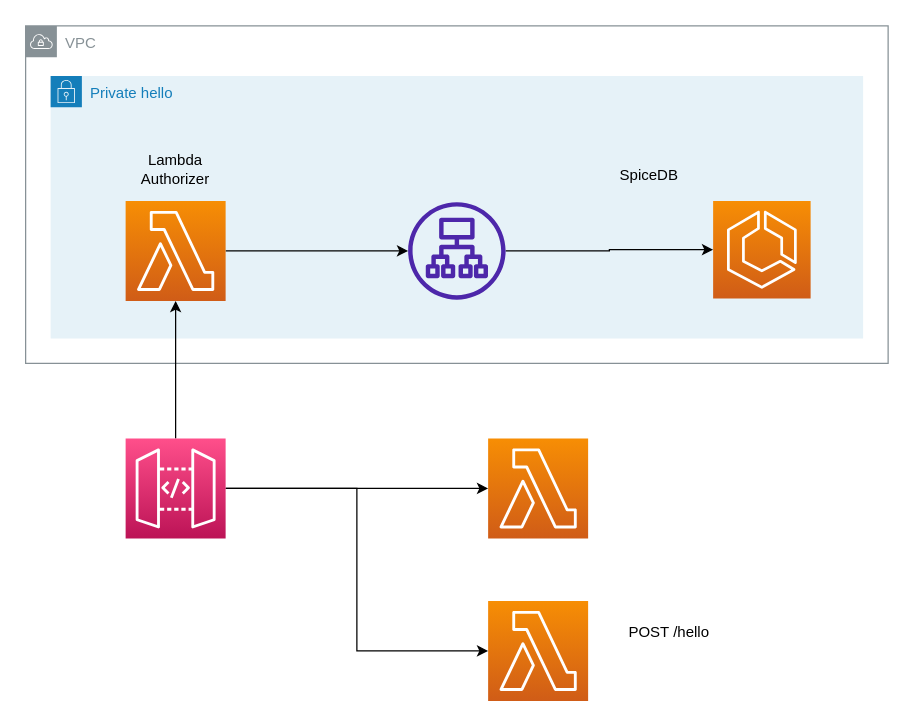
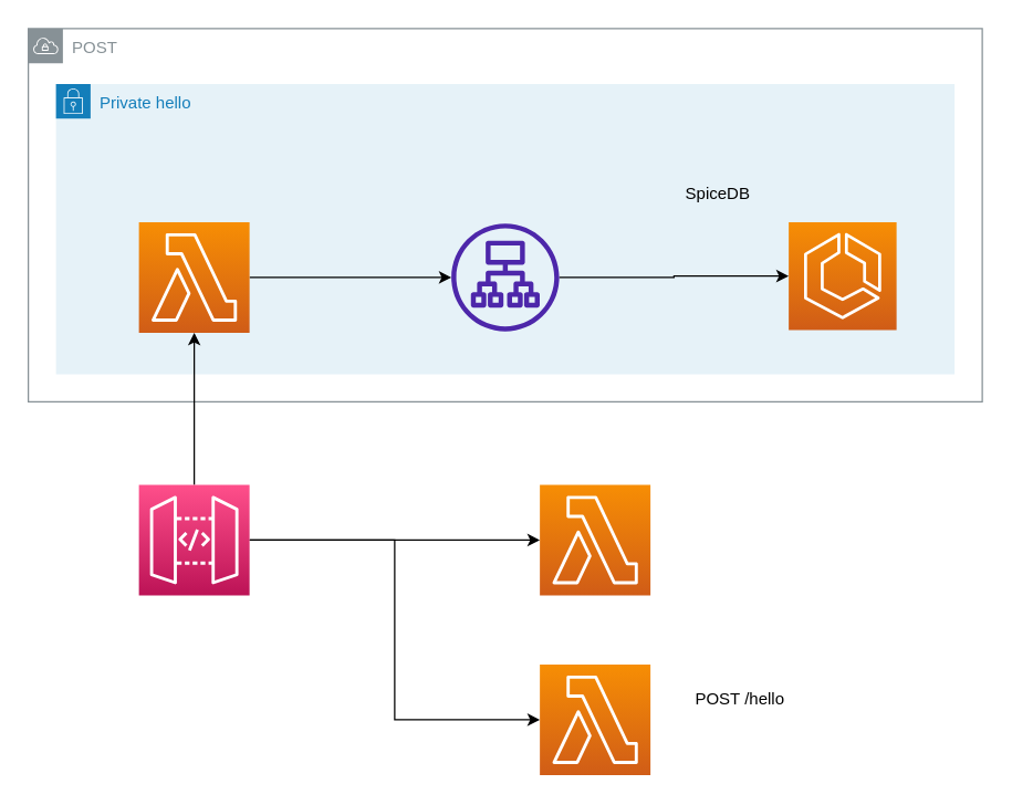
  <mxCell id="0" />
  <mxCell id="1" parent="0" />
  <mxCell id="2" value="Private hello" style="points=[[0,0],[0.25,0],[0.5,0],[0.75,0],[1,0],[1,0.25],[1,0.5],[1,0.75],[1,1],[0.75,1],[0.5,1],[0.25,1],[0,1],[0,0.75],[0,0.5],[0,0.25]];outlineConnect=0;gradientColor=none;html=1;whiteSpace=wrap;fontSize=12;fontStyle=0;container=1;pointerEvents=0;collapsible=0;recursiveResize=0;shape=mxgraph.aws4.group;grIcon=mxgraph.aws4.group_security_group;grStroke=0;strokeColor=#147EBA;fillColor=#E6F2F8;verticalAlign=top;align=left;spacingLeft=30;fontColor=#147EBA;dashed=0;" vertex="1" parent="1"><mxGeometry x="40" y="60" width="650" height="210" as="geometry" /></mxCell>
- <mxCell id="3" value="VPC" style="sketch=0;outlineConnect=0;gradientColor=none;html=1;whiteSpace=wrap;fontSize=12;fontStyle=0;shape=mxgraph.aws4.group;grIcon=mxgraph.aws4.group_vpc;strokeColor=#879196;fillColor=none;verticalAlign=top;align=left;spacingLeft=30;fontColor=#879196;dashed=0;" vertex="1" parent="1"><mxGeometry x="20" y="20" width="690" height="270" as="geometry" /></mxCell>
+ <mxCell id="3" value="POST" style="sketch=0;outlineConnect=0;gradientColor=none;html=1;whiteSpace=wrap;fontSize=12;fontStyle=0;shape=mxgraph.aws4.group;grIcon=mxgraph.aws4.group_vpc;strokeColor=#879196;fillColor=none;verticalAlign=top;align=left;spacingLeft=30;fontColor=#879196;dashed=0;" vertex="1" parent="1"><mxGeometry x="20" y="20" width="690" height="270" as="geometry" /></mxCell>
  <mxCell id="4" style="edgeStyle=orthogonalEdgeStyle;rounded=0;orthogonalLoop=1;jettySize=auto;html=1;entryX=0;entryY=0.5;entryDx=0;entryDy=0;entryPerimeter=0;startArrow=none;" parent="1" source="17" target="11" edge="1"><mxGeometry relative="1" as="geometry" /></mxCell>
  <mxCell id="5" style="edgeStyle=orthogonalEdgeStyle;rounded=0;orthogonalLoop=1;jettySize=auto;html=1;" edge="1" parent="1" source="6" target="17"><mxGeometry relative="1" as="geometry" /></mxCell>
  <mxCell id="6" value="" style="sketch=0;points=[[0,0,0],[0.25,0,0],[0.5,0,0],[0.75,0,0],[1,0,0],[0,1,0],[0.25,1,0],[0.5,1,0],[0.75,1,0],[1,1,0],[0,0.25,0],[0,0.5,0],[0,0.75,0],[1,0.25,0],[1,0.5,0],[1,0.75,0]];outlineConnect=0;fontColor=#232F3E;gradientColor=#F78E04;gradientDirection=north;fillColor=#D05C17;strokeColor=#ffffff;dashed=0;verticalLabelPosition=bottom;verticalAlign=top;align=center;html=1;fontSize=12;fontStyle=0;aspect=fixed;shape=mxgraph.aws4.resourceIcon;resIcon=mxgraph.aws4.lambda;" parent="1" vertex="1"><mxGeometry x="100" y="160" width="80" height="80" as="geometry" /></mxCell>
  <mxCell id="7" style="edgeStyle=orthogonalEdgeStyle;rounded=0;orthogonalLoop=1;jettySize=auto;html=1;entryX=0.5;entryY=1;entryDx=0;entryDy=0;entryPerimeter=0;" parent="1" source="10" target="6" edge="1"><mxGeometry relative="1" as="geometry" /></mxCell>
  <mxCell id="8" style="edgeStyle=orthogonalEdgeStyle;rounded=0;orthogonalLoop=1;jettySize=auto;html=1;entryX=0;entryY=0.5;entryDx=0;entryDy=0;entryPerimeter=0;" parent="1" source="10" target="14" edge="1"><mxGeometry relative="1" as="geometry" /></mxCell>
  <mxCell id="9" style="edgeStyle=orthogonalEdgeStyle;rounded=0;orthogonalLoop=1;jettySize=auto;html=1;entryX=0;entryY=0.5;entryDx=0;entryDy=0;entryPerimeter=0;" parent="1" source="10" target="15" edge="1"><mxGeometry relative="1" as="geometry" /></mxCell>
  <mxCell id="10" value="" style="sketch=0;points=[[0,0,0],[0.25,0,0],[0.5,0,0],[0.75,0,0],[1,0,0],[0,1,0],[0.25,1,0],[0.5,1,0],[0.75,1,0],[1,1,0],[0,0.25,0],[0,0.5,0],[0,0.75,0],[1,0.25,0],[1,0.5,0],[1,0.75,0]];outlineConnect=0;fontColor=#232F3E;gradientColor=#FF4F8B;gradientDirection=north;fillColor=#BC1356;strokeColor=#ffffff;dashed=0;verticalLabelPosition=bottom;verticalAlign=top;align=center;html=1;fontSize=12;fontStyle=0;aspect=fixed;shape=mxgraph.aws4.resourceIcon;resIcon=mxgraph.aws4.api_gateway;" parent="1" vertex="1"><mxGeometry x="100" y="350" width="80" height="80" as="geometry" /></mxCell>
  <mxCell id="11" value="" style="sketch=0;points=[[0,0,0],[0.25,0,0],[0.5,0,0],[0.75,0,0],[1,0,0],[0,1,0],[0.25,1,0],[0.5,1,0],[0.75,1,0],[1,1,0],[0,0.25,0],[0,0.5,0],[0,0.75,0],[1,0.25,0],[1,0.5,0],[1,0.75,0]];outlineConnect=0;fontColor=#232F3E;gradientColor=#F78E04;gradientDirection=north;fillColor=#D05C17;strokeColor=#ffffff;dashed=0;verticalLabelPosition=bottom;verticalAlign=top;align=center;html=1;fontSize=12;fontStyle=0;aspect=fixed;shape=mxgraph.aws4.resourceIcon;resIcon=mxgraph.aws4.ecs;" parent="1" vertex="1"><mxGeometry x="570" y="160" width="78" height="78" as="geometry" /></mxCell>
  <mxCell id="12" value="SpiceDB" style="text;html=1;strokeColor=none;fillColor=none;align=center;verticalAlign=middle;whiteSpace=wrap;rounded=0;" parent="1" vertex="1"><mxGeometry x="489" y="125" width="60" height="30" as="geometry" /></mxCell>
- <mxCell id="13" value="Lambda Authorizer" style="text;html=1;strokeColor=none;fillColor=none;align=center;verticalAlign=middle;whiteSpace=wrap;rounded=0;" parent="1" vertex="1"><mxGeometry x="110" y="120" width="60" height="30" as="geometry" /></mxCell>
  <mxCell id="14" value="" style="sketch=0;points=[[0,0,0],[0.25,0,0],[0.5,0,0],[0.75,0,0],[1,0,0],[0,1,0],[0.25,1,0],[0.5,1,0],[0.75,1,0],[1,1,0],[0,0.25,0],[0,0.5,0],[0,0.75,0],[1,0.25,0],[1,0.5,0],[1,0.75,0]];outlineConnect=0;fontColor=#232F3E;gradientColor=#F78E04;gradientDirection=north;fillColor=#D05C17;strokeColor=#ffffff;dashed=0;verticalLabelPosition=bottom;verticalAlign=top;align=center;html=1;fontSize=12;fontStyle=0;aspect=fixed;shape=mxgraph.aws4.resourceIcon;resIcon=mxgraph.aws4.lambda;" parent="1" vertex="1"><mxGeometry x="390" y="350" width="80" height="80" as="geometry" /></mxCell>
  <mxCell id="15" value="" style="sketch=0;points=[[0,0,0],[0.25,0,0],[0.5,0,0],[0.75,0,0],[1,0,0],[0,1,0],[0.25,1,0],[0.5,1,0],[0.75,1,0],[1,1,0],[0,0.25,0],[0,0.5,0],[0,0.75,0],[1,0.25,0],[1,0.5,0],[1,0.75,0]];outlineConnect=0;fontColor=#232F3E;gradientColor=#F78E04;gradientDirection=north;fillColor=#D05C17;strokeColor=#ffffff;dashed=0;verticalLabelPosition=bottom;verticalAlign=top;align=center;html=1;fontSize=12;fontStyle=0;aspect=fixed;shape=mxgraph.aws4.resourceIcon;resIcon=mxgraph.aws4.lambda;" parent="1" vertex="1"><mxGeometry x="390" y="480" width="80" height="80" as="geometry" /></mxCell>
  <mxCell id="16" value="POST /hello" style="text;html=1;strokeColor=none;fillColor=none;align=center;verticalAlign=middle;whiteSpace=wrap;rounded=0;" parent="1" vertex="1"><mxGeometry x="495" y="490" width="80" height="30" as="geometry" /></mxCell>
  <mxCell id="17" value="" style="sketch=0;outlineConnect=0;fontColor=#232F3E;gradientColor=none;fillColor=#4D27AA;strokeColor=none;dashed=0;verticalLabelPosition=bottom;verticalAlign=top;align=center;html=1;fontSize=12;fontStyle=0;aspect=fixed;pointerEvents=1;shape=mxgraph.aws4.application_load_balancer;" vertex="1" parent="1"><mxGeometry x="326" y="161" width="78" height="78" as="geometry" /></mxCell>
